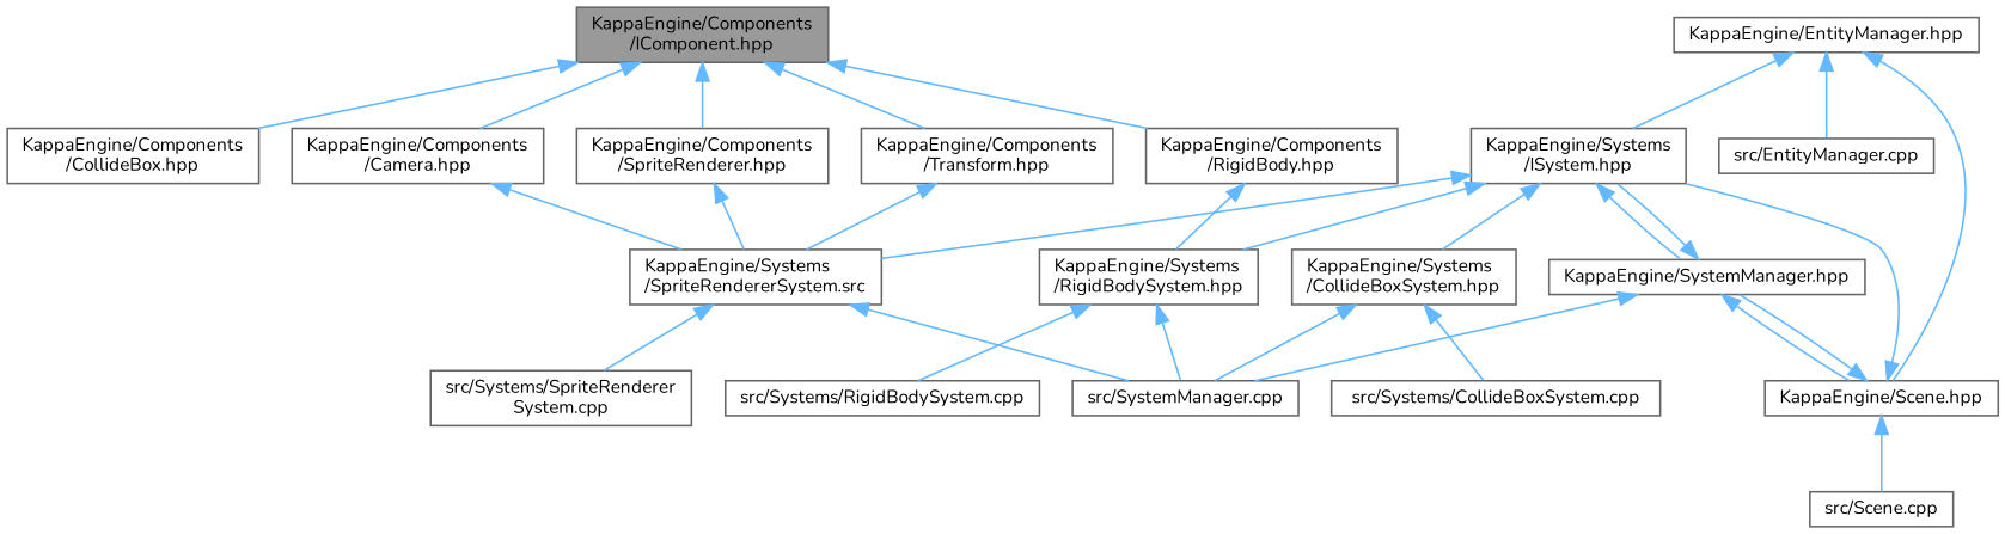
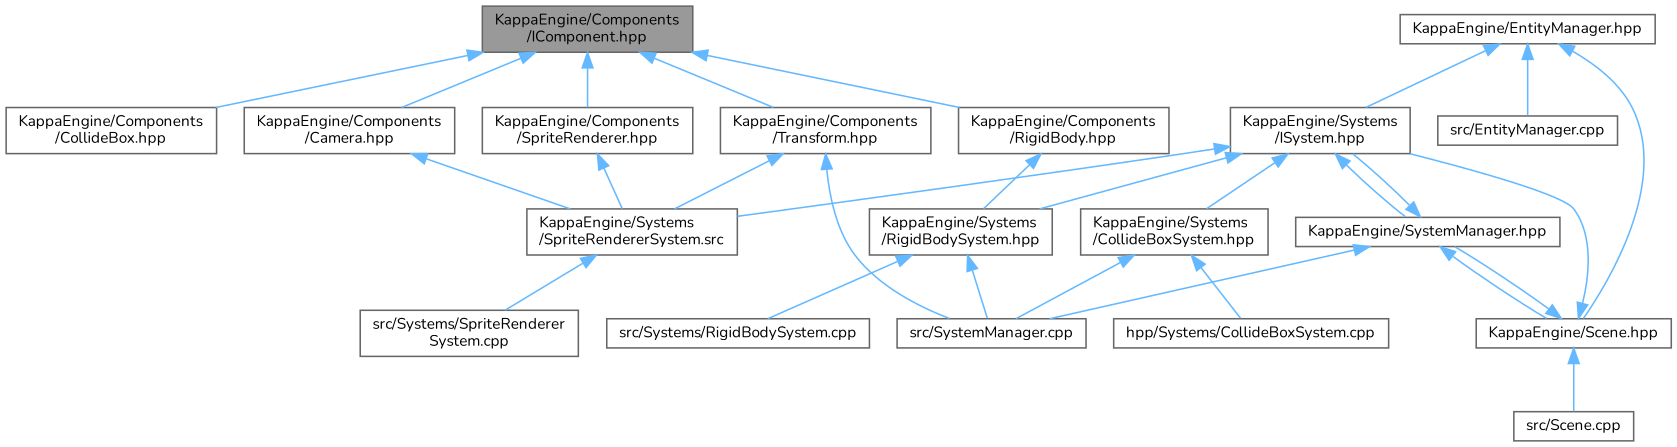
  digraph {
    fontname=Nunito
    node [color=grey40 fillcolor=white fontname=Nunito fontsize=10 shape=box style=filled]
    edge [color=steelblue1 dir=back fontname=Nunito fontsize=10 labelfontname=Helvetica labelfontsize=10 style=solid]
    n1 [color=gray40 fillcolor=grey60 fontcolor=black height=0.2 label="KappaEngine/Components\l/IComponent.hpp" width=0.4]
    n2 [height=0.2 label="KappaEngine/Components\l/Camera.hpp" width=0.4]
    n3 [height=0.2 label="KappaEngine/Components\l/CollideBox.hpp" width=0.4]
    n4 [height=0.2 label="KappaEngine/Components\l/RigidBody.hpp" width=0.4]
    n5 [height=0.2 label="KappaEngine/Components\l/SpriteRenderer.hpp" width=0.4]
    n6 [height=0.2 label="KappaEngine/Components\l/Transform.hpp" width=0.4]
    n7 [height=0.2 label="KappaEngine/Systems\l/SpriteRendererSystem.src" width=0.4]
    n8 [height=0.2 label="KappaEngine/Systems\l/RigidBodySystem.hpp" width=0.4]
    n9 [height=0.2 label="src/SystemManager.cpp" width=0.4]
    n10 [height=0.2 label="src/Systems/SpriteRenderer\lSystem.cpp" width=0.4]
    n11 [height=0.2 label="src/Systems/RigidBodySystem.cpp" width=0.4]
    n12 [height=0.2 label="KappaEngine/EntityManager.hpp" width=0.4]
    n13 [height=0.2 label="KappaEngine/Scene.hpp" width=0.4]
    n14 [height=0.2 label="KappaEngine/Systems\l/ISystem.hpp" width=0.4]
    n15 [height=0.2 label="src/EntityManager.cpp" width=0.4]
    n16 [height=0.2 label="KappaEngine/SystemManager.hpp" width=0.4]
    n17 [height=0.2 label="src/Scene.cpp" width=0.4]
    n18 [height=0.2 label="KappaEngine/Systems\l/CollideBoxSystem.hpp" width=0.4]
-   n19 [height=0.2 label="src/Systems/CollideBoxSystem.cpp" width=0.4]
+   n19 [height=0.2 label="hpp/Systems/CollideBoxSystem.cpp" width=0.4]
    n1 -> n2
    n1 -> n3
    n1 -> n4
    n1 -> n5
    n1 -> n6
    n2 -> n7
    n4 -> n8
    n5 -> n7
    n6 -> n7
-   n7 -> n9
+   n6 -> n9
    n7 -> n10
    n8 -> n9
    n8 -> n11
    n12 -> n13
    n12 -> n14
    n12 -> n15
    n13 -> n14
    n13 -> n16
    n13 -> n17
    n14 -> n7
    n14 -> n8
    n14 -> n16
    n14 -> n18
    n16 -> n9
    n16 -> n13
    n16 -> n14
    n18 -> n9
    n18 -> n19
  }
